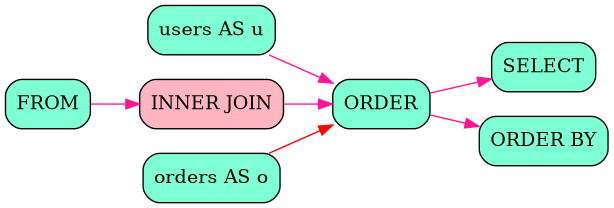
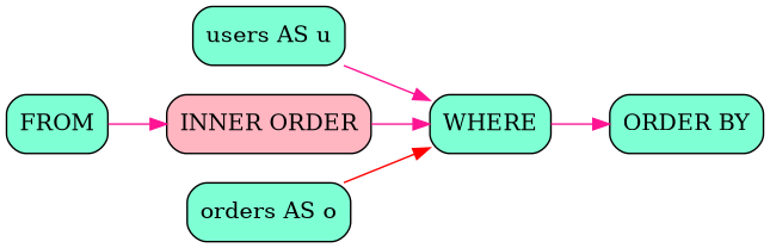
  digraph {
    rankdir=LR
    node [fillcolor=aquamarine shape=box style="filled,rounded"]
    edge [color=deeppink]
    n1 [label="users AS u"]
-   n2 [label=ORDER]
+   n2 [label=WHERE]
    n3 [label=FROM]
-   n4 [fillcolor=lightpink label="INNER JOIN"]
+   n4 [fillcolor=lightpink label="INNER ORDER"]
    n5 [label="orders AS o"]
-   n6 [label=SELECT]
    n7 [label="ORDER BY"]
    n1 -> n2
-   n2 -> n6
    n2 -> n7
    n3 -> n4
    n4 -> n2
    n5 -> n2 [color=red]
  }
